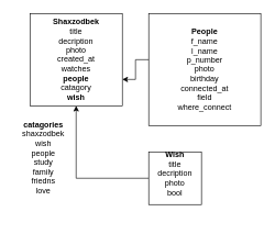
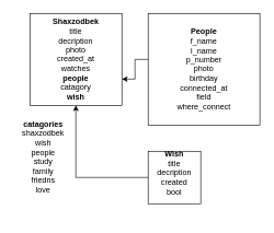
  <mxCell id="0" />
  <mxCell id="1" parent="0" />
  <mxCell id="2" value="&lt;b&gt;Shaxzodbek&lt;/b&gt;&lt;div&gt;title&lt;/div&gt;&lt;div&gt;decription&lt;/div&gt;&lt;div&gt;photo&lt;/div&gt;&lt;div&gt;created_at&lt;/div&gt;&lt;div&gt;watches&lt;/div&gt;&lt;div&gt;&lt;b&gt;people&lt;/b&gt;&lt;/div&gt;&lt;div&gt;catagory&lt;/div&gt;&lt;div&gt;&lt;b&gt;wish&lt;/b&gt;&lt;/div&gt;" style="whiteSpace=wrap;html=1;aspect=fixed;" vertex="1" parent="1"><mxGeometry x="45" y="20" width="140" height="140" as="geometry" /></mxCell>
  <mxCell id="3" value="&lt;b&gt;People&lt;/b&gt;&lt;div&gt;f_name&lt;/div&gt;&lt;div&gt;l_name&lt;/div&gt;&lt;div&gt;p_number&lt;/div&gt;&lt;div&gt;photo&lt;/div&gt;&lt;div&gt;birthday&lt;/div&gt;&lt;div&gt;connected_at&lt;/div&gt;&lt;div&gt;field&lt;/div&gt;&lt;div&gt;where_connect&lt;/div&gt;" style="whiteSpace=wrap;html=1;aspect=fixed;" vertex="1" parent="1"><mxGeometry x="225" y="20" width="170" height="170" as="geometry" /></mxCell>
  <mxCell id="4" style="edgeStyle=orthogonalEdgeStyle;rounded=0;orthogonalLoop=1;jettySize=auto;html=1;entryX=1;entryY=0.714;entryDx=0;entryDy=0;entryPerimeter=0;" edge="1" parent="1" source="3" target="2"><mxGeometry relative="1" as="geometry"><Array as="points"><mxPoint x="205" y="90" /><mxPoint x="205" y="120" /></Array></mxGeometry></mxCell>
  <mxCell id="5" value="&lt;b&gt;catagories&lt;/b&gt;&lt;div&gt;shaxzodbek&lt;/div&gt;&lt;div&gt;wish&lt;/div&gt;&lt;div&gt;people&lt;/div&gt;&lt;div&gt;study&lt;/div&gt;&lt;div&gt;family&lt;/div&gt;&lt;div&gt;friedns&lt;/div&gt;&lt;div&gt;love&lt;/div&gt;&lt;div&gt;&lt;br&gt;&lt;/div&gt;&lt;div&gt;&lt;br&gt;&lt;/div&gt;" style="text;html=1;align=center;verticalAlign=middle;resizable=0;points=[];autosize=1;strokeColor=none;fillColor=none;" vertex="1" parent="1"><mxGeometry x="20" y="173" width="90" height="160" as="geometry" /></mxCell>
  <mxCell id="6" style="edgeStyle=orthogonalEdgeStyle;rounded=0;orthogonalLoop=1;jettySize=auto;html=1;entryX=0.5;entryY=1;entryDx=0;entryDy=0;" edge="1" parent="1" source="7" target="2"><mxGeometry relative="1" as="geometry" /></mxCell>
- <mxCell id="7" value="&lt;div&gt;&lt;b&gt;Wish&lt;/b&gt;&lt;/div&gt;&lt;div&gt;title&lt;/div&gt;&lt;div&gt;decription&lt;/div&gt;&lt;div&gt;photo&lt;/div&gt;&lt;div&gt;bool&lt;/div&gt;&lt;div&gt;&lt;br&gt;&lt;/div&gt;" style="whiteSpace=wrap;html=1;aspect=fixed;" vertex="1" parent="1"><mxGeometry x="225" y="230" width="80" height="80" as="geometry" /></mxCell>
+ <mxCell id="7" value="&lt;div&gt;&lt;b&gt;Wish&lt;/b&gt;&lt;/div&gt;&lt;div&gt;title&lt;/div&gt;&lt;div&gt;decription&lt;/div&gt;&lt;div&gt;created&lt;/div&gt;&lt;div&gt;bool&lt;/div&gt;&lt;div&gt;&lt;br&gt;&lt;/div&gt;" style="whiteSpace=wrap;html=1;aspect=fixed;" vertex="1" parent="1"><mxGeometry x="225" y="230" width="80" height="80" as="geometry" /></mxCell>
